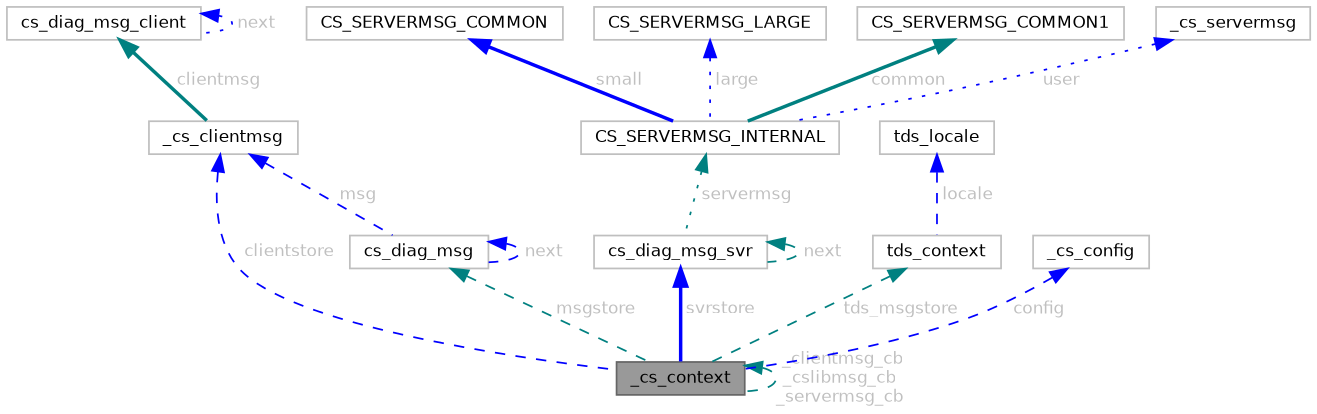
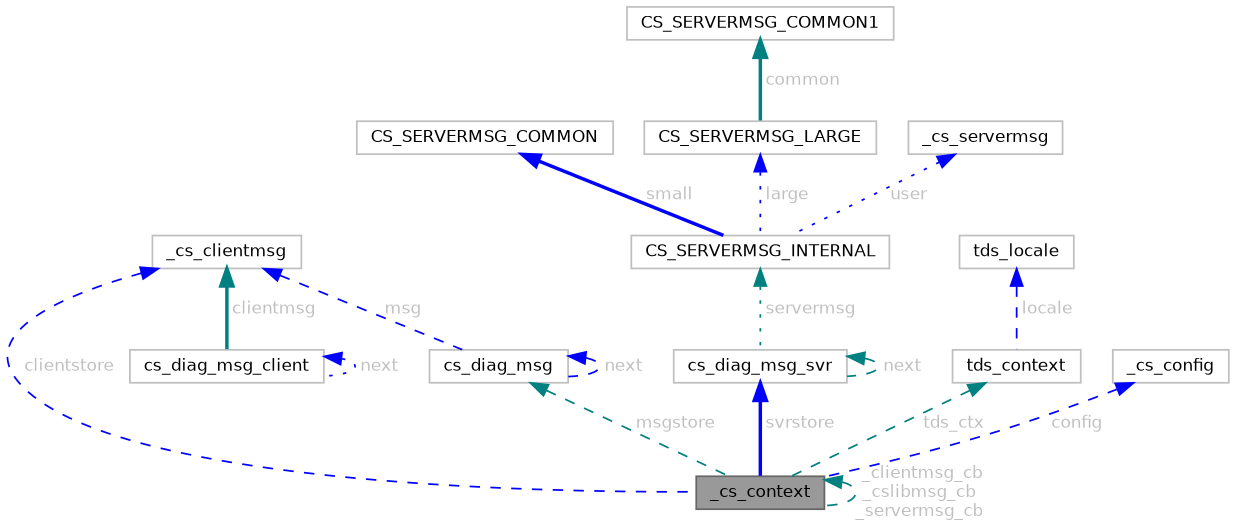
  digraph {
    node [color=grey75 fillcolor=white fontname=Helvetica fontsize=10 shape=box style=filled]
    edge [color=blue dir=back fontcolor=grey fontname=Helvetica fontsize=10 labelfontname=Helvetica labelfontsize=10 style=dashed]
    n1 [color=gray40 fillcolor=grey60 fontcolor=black height=0.2 label=_cs_context width=0.4]
    n2 [height=0.2 label=cs_diag_msg_client width=0.4]
    n3 [height=0.2 label=_cs_clientmsg width=0.4]
    n4 [height=0.2 label=cs_diag_msg width=0.4]
    n5 [height=0.2 label=cs_diag_msg_svr width=0.4]
    n6 [height=0.2 label=CS_SERVERMSG_INTERNAL width=0.4]
    n7 [height=0.2 label=CS_SERVERMSG_COMMON width=0.4]
    n8 [height=0.2 label=CS_SERVERMSG_LARGE width=0.4]
    n9 [height=0.2 label=CS_SERVERMSG_COMMON1 width=0.4]
    n10 [height=0.2 label=_cs_servermsg width=0.4]
    n11 [height=0.2 label=tds_context width=0.4]
    n12 [height=0.2 label=tds_locale width=0.4]
    n13 [height=0.2 label=_cs_config width=0.4]
    n1 -> n1 [color=teal label=" _clientmsg_cb\n_cslibmsg_cb\n_servermsg_cb"]
    n2 -> n2 [label=" next" style=dotted]
    n3 -> n1 [label=" clientstore"]
-   n2 -> n3 [color=teal label=" clientmsg" style=bold]
+   n3 -> n2 [color=teal label=" clientmsg" style=bold]
    n3 -> n4 [label=" msg"]
    n4 -> n1 [color=teal label=" msgstore"]
    n4 -> n4 [label=" next"]
    n5 -> n1 [label=" svrstore" style=bold]
    n5 -> n5 [color=teal label=" next"]
    n6 -> n5 [color=teal label=" servermsg" style=dotted]
    n7 -> n6 [label=" small" style=bold]
    n8 -> n6 [label=" large" style=dotted]
-   n9 -> n6 [color=teal label=" common" style=bold]
+   n9 -> n8 [color=teal label=" common" style=bold]
    n10 -> n6 [label=" user" style=dotted]
-   n11 -> n1 [color=teal label=" tds_msgstore"]
+   n11 -> n1 [color=teal label=" tds_ctx"]
    n12 -> n11 [label=" locale"]
    n13 -> n1 [label=" config"]
  }
